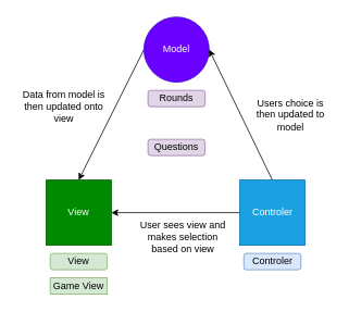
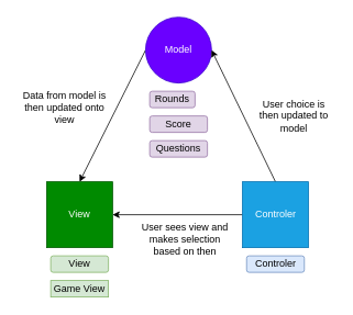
  <mxCell id="0" />
  <mxCell id="1" parent="0" />
  <mxCell id="2" style="edgeStyle=none;rounded=0;orthogonalLoop=1;jettySize=auto;html=1;exitX=0;exitY=0.5;exitDx=0;exitDy=0;entryX=0.5;entryY=0;entryDx=0;entryDy=0;" edge="1" parent="1" source="3" target="7"><mxGeometry relative="1" as="geometry" /></mxCell>
  <mxCell id="3" value="Model" style="ellipse;whiteSpace=wrap;html=1;aspect=fixed;fillColor=#6a00ff;strokeColor=#3700CC;fontColor=#ffffff;" vertex="1" parent="1"><mxGeometry x="176" y="20" width="80" height="80" as="geometry" /></mxCell>
  <mxCell id="4" style="edgeStyle=none;rounded=0;orthogonalLoop=1;jettySize=auto;html=1;exitX=0.5;exitY=0;exitDx=0;exitDy=0;entryX=1;entryY=0.5;entryDx=0;entryDy=0;" edge="1" parent="1" source="6" target="3"><mxGeometry relative="1" as="geometry" /></mxCell>
  <mxCell id="5" style="edgeStyle=none;rounded=0;orthogonalLoop=1;jettySize=auto;html=1;exitX=0;exitY=0.5;exitDx=0;exitDy=0;entryX=1;entryY=0.5;entryDx=0;entryDy=0;" edge="1" parent="1" source="6" target="7"><mxGeometry relative="1" as="geometry" /></mxCell>
  <mxCell id="6" value="Controler" style="whiteSpace=wrap;html=1;aspect=fixed;fillColor=#1ba1e2;strokeColor=#006EAF;fontColor=#ffffff;" vertex="1" parent="1"><mxGeometry x="293.5" y="220" width="80" height="80" as="geometry" /></mxCell>
  <mxCell id="7" value="View" style="whiteSpace=wrap;html=1;aspect=fixed;fillColor=#008a00;strokeColor=#005700;fontColor=#ffffff;" vertex="1" parent="1"><mxGeometry x="56" y="220" width="80" height="80" as="geometry" /></mxCell>
- <mxCell id="8" value="Rounds" style="rounded=1;whiteSpace=wrap;html=1;fillColor=#e1d5e7;strokeColor=#9673a6;" vertex="1" parent="1"><mxGeometry x="181" y="110" width="70" height="20" as="geometry" /></mxCell>
+ <mxCell id="8" value="Rounds" style="rounded=1;whiteSpace=wrap;html=1;fillColor=#e1d5e7;strokeColor=#9673a6;" vertex="1" parent="1"><mxGeometry x="181" y="110" width="55" height="20" as="geometry" /></mxCell>
+ <mxCell id="9" value="Score" style="rounded=1;whiteSpace=wrap;html=1;fillColor=#e1d5e7;strokeColor=#9673a6;" vertex="1" parent="1"><mxGeometry x="181" y="140" width="70" height="20" as="geometry" /></mxCell>
  <mxCell id="10" value="Questions" style="rounded=1;whiteSpace=wrap;html=1;fillColor=#e1d5e7;strokeColor=#9673a6;" vertex="1" parent="1"><mxGeometry x="181" y="170" width="70" height="20" as="geometry" /></mxCell>
  <mxCell id="11" value="View" style="rounded=1;whiteSpace=wrap;html=1;fillColor=#d5e8d4;strokeColor=#82b366;" vertex="1" parent="1"><mxGeometry x="61" y="310" width="70" height="20" as="geometry" /></mxCell>
  <mxCell id="12" value="Game View" style="whiteSpace=wrap;html=1;fillColor=#d5e8d4;strokeColor=#82b366;rounded=0;" vertex="1" parent="1"><mxGeometry x="61" y="340" width="70" height="20" as="geometry" /></mxCell>
  <mxCell id="13" value="Controler" style="rounded=1;whiteSpace=wrap;html=1;fillColor=#dae8fc;strokeColor=#6c8ebf;" vertex="1" parent="1"><mxGeometry x="298.5" y="310" width="70" height="20" as="geometry" /></mxCell>
- <mxCell id="14" value="Users choice is then updated to model" style="text;html=1;strokeColor=none;fillColor=none;align=center;verticalAlign=middle;whiteSpace=wrap;rounded=0;" vertex="1" parent="1"><mxGeometry x="306" y="130" width="100" height="20" as="geometry" /></mxCell>
- <mxCell id="15" value="User sees view and makes selection based on view" style="text;html=1;strokeColor=none;fillColor=none;align=center;verticalAlign=middle;whiteSpace=wrap;rounded=0;" vertex="1" parent="1"><mxGeometry x="166" y="280" width="116" height="20" as="geometry" /></mxCell>
+ <mxCell id="14" value="User choice is then updated to model" style="text;html=1;strokeColor=none;fillColor=none;align=center;verticalAlign=middle;whiteSpace=wrap;rounded=0;" vertex="1" parent="1"><mxGeometry x="306" y="130" width="100" height="20" as="geometry" /></mxCell>
+ <mxCell id="15" value="User sees view and makes selection based on then" style="text;html=1;strokeColor=none;fillColor=none;align=center;verticalAlign=middle;whiteSpace=wrap;rounded=0;" vertex="1" parent="1"><mxGeometry x="166" y="280" width="116" height="20" as="geometry" /></mxCell>
  <mxCell id="16" style="edgeStyle=none;rounded=0;orthogonalLoop=1;jettySize=auto;html=1;exitX=0.5;exitY=0;exitDx=0;exitDy=0;" edge="1" parent="1" source="15" target="15"><mxGeometry relative="1" as="geometry" /></mxCell>
  <mxCell id="17" value="Data from model is then updated onto view" style="text;html=1;strokeColor=none;fillColor=none;align=center;verticalAlign=middle;whiteSpace=wrap;rounded=0;" vertex="1" parent="1"><mxGeometry x="20" y="120" width="116" height="20" as="geometry" /></mxCell>
